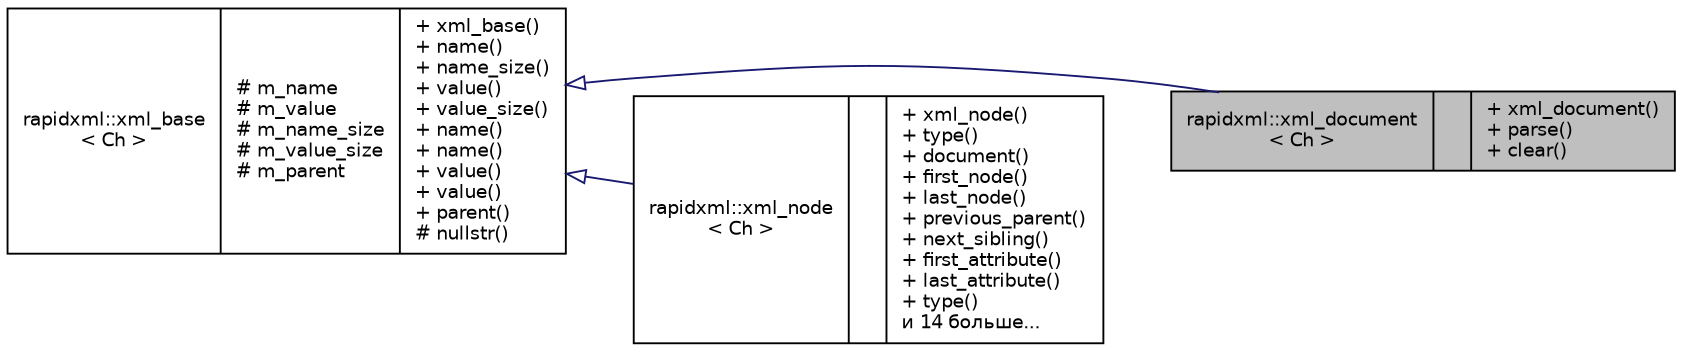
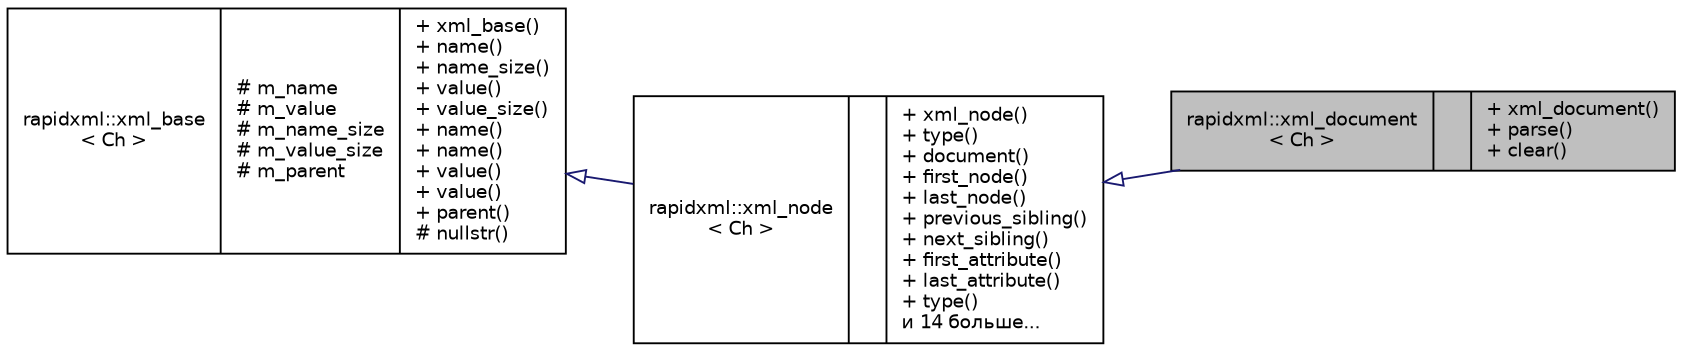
  digraph {
    fontname="DejaVu Sans"
    rankdir=LR
    node [color=black fillcolor=white fontname="DejaVu Sans" fontsize=10 shape=record style=filled]
    edge [arrowtail=onormal color=midnightblue dir=back fontname="DejaVu Sans" fontsize=10 labelfontname=Verdana labelfontsize=10 style=solid]
    n1 [fillcolor=grey75 fontcolor=black height=0.2 label="{rapidxml::xml_document\l\< Ch \>\n||+ xml_document()\l+ parse()\l+ clear()\l}" width=0.4]
-   n2 [height=0.2 label="{rapidxml::xml_node\l\< Ch \>\n||+ xml_node()\l+ type()\l+ document()\l+ first_node()\l+ last_node()\l+ previous_parent()\l+ next_sibling()\l+ first_attribute()\l+ last_attribute()\l+ type()\lи 14 больше...\l}" width=0.4]
+   n2 [height=0.2 label="{rapidxml::xml_node\l\< Ch \>\n||+ xml_node()\l+ type()\l+ document()\l+ first_node()\l+ last_node()\l+ previous_sibling()\l+ next_sibling()\l+ first_attribute()\l+ last_attribute()\l+ type()\lи 14 больше...\l}" width=0.4]
    n3 [height=0.2 label="{rapidxml::xml_base\l\< Ch \>\n|# m_name\l# m_value\l# m_name_size\l# m_value_size\l# m_parent\l|+ xml_base()\l+ name()\l+ name_size()\l+ value()\l+ value_size()\l+ name()\l+ name()\l+ value()\l+ value()\l+ parent()\l# nullstr()\l}" width=0.4]
-   n3 -> n1
+   n2 -> n1
    n3 -> n2
  }
